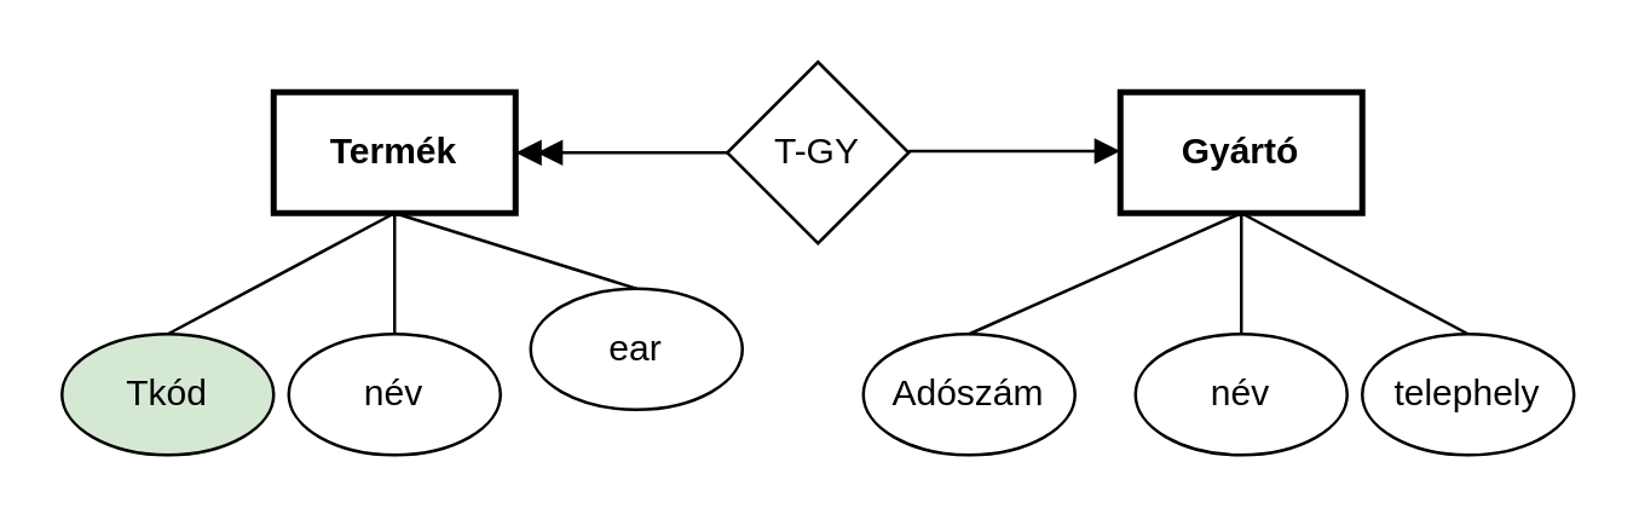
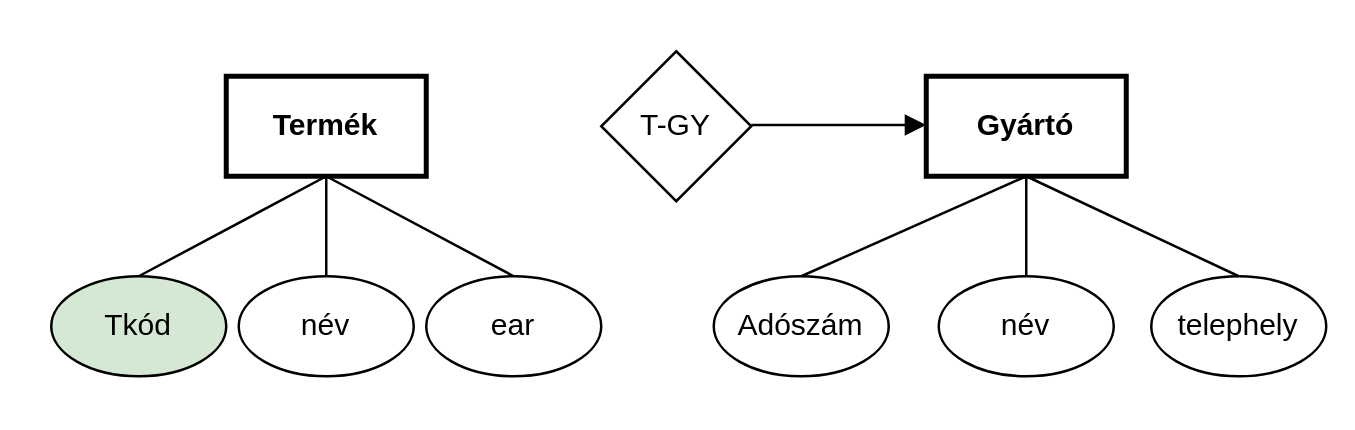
  <mxCell id="0" />
  <mxCell id="1" parent="0" />
  <mxCell id="2" value="Termék" style="rounded=0;whiteSpace=wrap;html=1;fontStyle=1;strokeWidth=2;" parent="1" vertex="1"><mxGeometry x="90" y="30" width="80" height="40" as="geometry" /></mxCell>
- <mxCell id="3" style="edgeStyle=orthogonalEdgeStyle;rounded=0;orthogonalLoop=1;jettySize=auto;html=1;entryX=1;entryY=0.5;entryDx=0;entryDy=0;endArrow=doubleBlock;endFill=1;" parent="1" source="4" target="2" edge="1"><mxGeometry relative="1" as="geometry" /></mxCell>
  <mxCell id="4" value="T-GY" style="rhombus;whiteSpace=wrap;html=1;" parent="1" vertex="1"><mxGeometry x="240" y="20" width="60" height="60" as="geometry" /></mxCell>
  <mxCell id="5" value="" style="endArrow=block;html=1;rounded=0;exitX=1;exitY=0.5;exitDx=0;exitDy=0;entryX=0;entryY=0.5;entryDx=0;entryDy=0;endFill=1;" parent="1" edge="1"><mxGeometry width="50" height="50" relative="1" as="geometry"><mxPoint x="300" y="49.5" as="sourcePoint" /><mxPoint x="370" y="49.5" as="targetPoint" /></mxGeometry></mxCell>
  <mxCell id="6" value="Tkód" style="ellipse;whiteSpace=wrap;html=1;fillColor=#d5e8d4;" parent="1" vertex="1"><mxGeometry x="20" y="110" width="70" height="40" as="geometry" /></mxCell>
  <mxCell id="7" value="név" style="ellipse;whiteSpace=wrap;html=1;" parent="1" vertex="1"><mxGeometry x="95" y="110" width="70" height="40" as="geometry" /></mxCell>
- <mxCell id="8" value="ear" style="ellipse;whiteSpace=wrap;html=1;" parent="1" vertex="1"><mxGeometry x="175" y="95" width="70" height="40" as="geometry" /></mxCell>
+ <mxCell id="8" value="ear" style="ellipse;whiteSpace=wrap;html=1;" parent="1" vertex="1"><mxGeometry x="170" y="110" width="70" height="40" as="geometry" /></mxCell>
  <mxCell id="9" value="" style="endArrow=none;html=1;rounded=0;exitX=0.5;exitY=0;exitDx=0;exitDy=0;entryX=0;entryY=0.5;entryDx=0;entryDy=0;" parent="1" source="6" edge="1"><mxGeometry width="50" height="50" relative="1" as="geometry"><mxPoint x="60" y="70" as="sourcePoint" /><mxPoint x="130" y="70" as="targetPoint" /></mxGeometry></mxCell>
  <mxCell id="10" value="" style="endArrow=none;html=1;rounded=0;exitX=0.5;exitY=0;exitDx=0;exitDy=0;entryX=0.5;entryY=1;entryDx=0;entryDy=0;" parent="1" source="7" target="2" edge="1"><mxGeometry width="50" height="50" relative="1" as="geometry"><mxPoint x="62" y="118" as="sourcePoint" /><mxPoint x="140" y="80" as="targetPoint" /></mxGeometry></mxCell>
  <mxCell id="11" value="" style="endArrow=none;html=1;rounded=0;exitX=0.5;exitY=0;exitDx=0;exitDy=0;" parent="1" source="8" edge="1"><mxGeometry width="50" height="50" relative="1" as="geometry"><mxPoint x="140" y="120" as="sourcePoint" /><mxPoint x="130" y="70" as="targetPoint" /></mxGeometry></mxCell>
  <mxCell id="12" value="Gyártó" style="rounded=0;whiteSpace=wrap;html=1;strokeWidth=2;fontStyle=1" parent="1" vertex="1"><mxGeometry x="370" y="30" width="80" height="40" as="geometry" /></mxCell>
  <mxCell id="13" value="Adószám" style="ellipse;whiteSpace=wrap;html=1;" parent="1" vertex="1"><mxGeometry x="285" y="110" width="70" height="40" as="geometry" /></mxCell>
  <mxCell id="14" value="név" style="ellipse;whiteSpace=wrap;html=1;" parent="1" vertex="1"><mxGeometry x="375" y="110" width="70" height="40" as="geometry" /></mxCell>
- <mxCell id="15" value="telephely" style="ellipse;whiteSpace=wrap;html=1;" parent="1" vertex="1"><mxGeometry x="450" y="110" width="70" height="40" as="geometry" /></mxCell>
+ <mxCell id="15" value="telephely" style="ellipse;whiteSpace=wrap;html=1;" parent="1" vertex="1"><mxGeometry x="460" y="110" width="70" height="40" as="geometry" /></mxCell>
  <mxCell id="16" value="" style="endArrow=none;html=1;rounded=0;exitX=0.5;exitY=0;exitDx=0;exitDy=0;entryX=0;entryY=0.5;entryDx=0;entryDy=0;" parent="1" source="13" edge="1"><mxGeometry width="50" height="50" relative="1" as="geometry"><mxPoint x="340" y="70" as="sourcePoint" /><mxPoint x="410" y="70" as="targetPoint" /></mxGeometry></mxCell>
  <mxCell id="17" value="" style="endArrow=none;html=1;rounded=0;exitX=0.5;exitY=0;exitDx=0;exitDy=0;entryX=0.5;entryY=1;entryDx=0;entryDy=0;" parent="1" source="14" target="12" edge="1"><mxGeometry width="50" height="50" relative="1" as="geometry"><mxPoint x="342" y="118" as="sourcePoint" /><mxPoint x="420" y="80" as="targetPoint" /></mxGeometry></mxCell>
  <mxCell id="18" value="" style="endArrow=none;html=1;rounded=0;exitX=0.5;exitY=0;exitDx=0;exitDy=0;" parent="1" source="15" edge="1"><mxGeometry width="50" height="50" relative="1" as="geometry"><mxPoint x="420" y="120" as="sourcePoint" /><mxPoint x="410" y="70" as="targetPoint" /></mxGeometry></mxCell>
